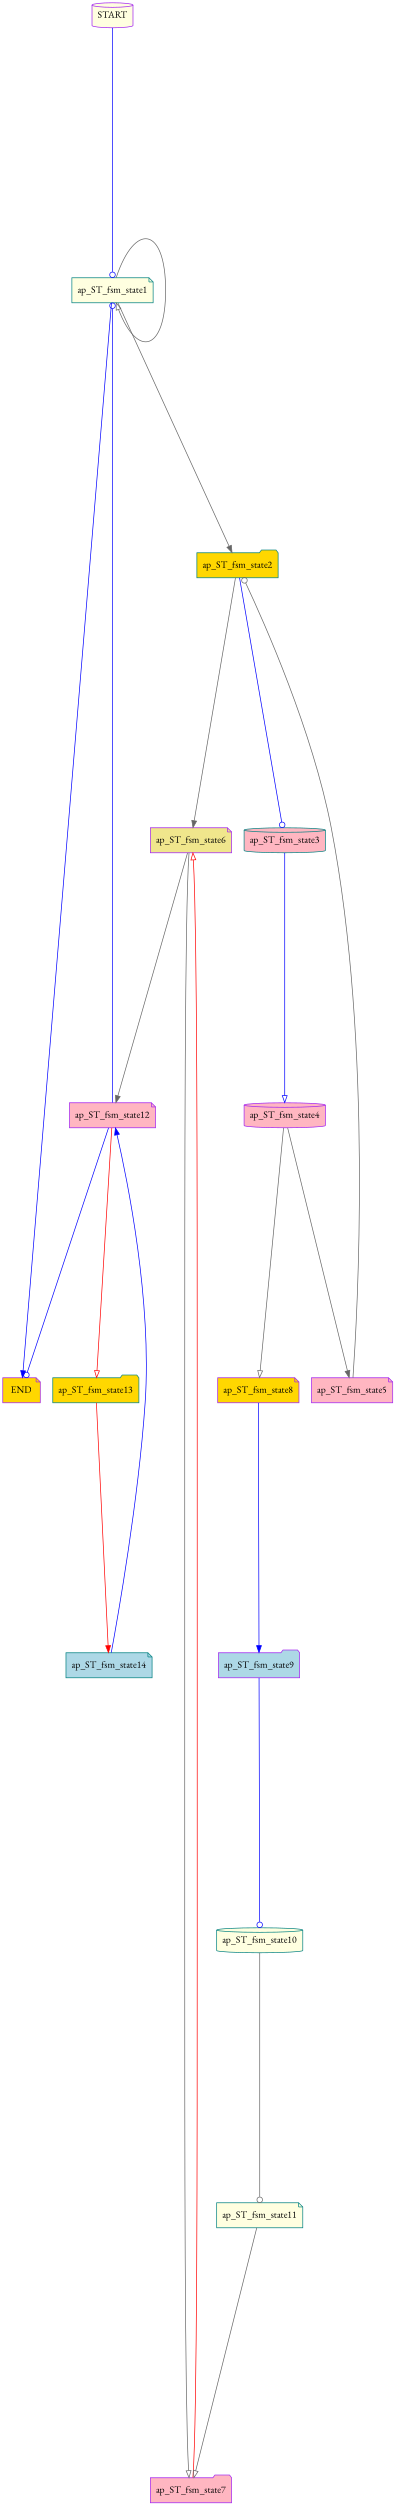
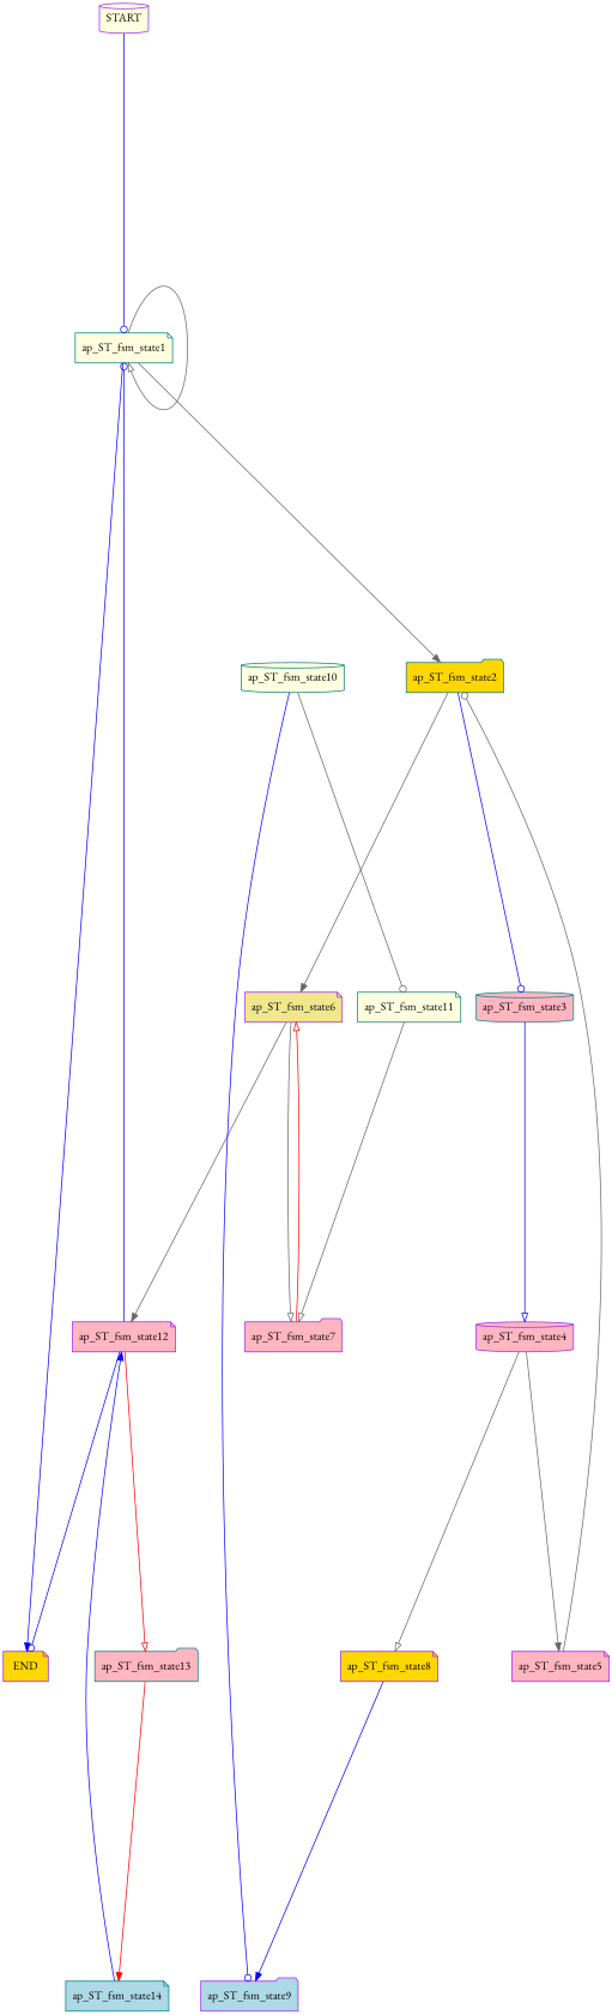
  digraph {
    fontname="EB Garamond"
    ranksep=5.0
    node [color=purple fillcolor=lightpink fontname="EB Garamond" shape=note style=filled]
    edge [arrowhead=normal color=gray40 fontname="EB Garamond"]
    START [fillcolor=lightyellow shape=cylinder]
    ap_ST_fsm_state1 [color=teal fillcolor=lightyellow]
    ap_ST_fsm_state2 [color=teal fillcolor=gold shape=folder]
    END [fillcolor=gold]
    ap_ST_fsm_state6 [fillcolor=khaki]
    ap_ST_fsm_state3 [color=teal shape=cylinder]
    ap_ST_fsm_state12
    ap_ST_fsm_state7 [shape=folder]
    ap_ST_fsm_state4 [shape=cylinder]
-   ap_ST_fsm_state13 [color=teal fillcolor=gold shape=folder]
+   ap_ST_fsm_state13 [color=teal shape=folder]
    ap_ST_fsm_state5
    ap_ST_fsm_state8 [fillcolor=gold]
    ap_ST_fsm_state14 [color=teal fillcolor=lightblue]
    ap_ST_fsm_state9 [fillcolor=lightblue shape=folder]
    ap_ST_fsm_state10 [color=teal fillcolor=lightyellow shape=cylinder]
    ap_ST_fsm_state11 [color=teal fillcolor=lightyellow]
    START -> ap_ST_fsm_state1 [arrowhead=odot color=blue]
    ap_ST_fsm_state1 -> ap_ST_fsm_state1 [arrowhead=onormal]
    ap_ST_fsm_state1 -> ap_ST_fsm_state2
    ap_ST_fsm_state1 -> END [color=blue]
    ap_ST_fsm_state2 -> ap_ST_fsm_state6
    ap_ST_fsm_state2 -> ap_ST_fsm_state3 [arrowhead=odot color=blue]
    ap_ST_fsm_state6 -> ap_ST_fsm_state12
    ap_ST_fsm_state6 -> ap_ST_fsm_state7 [arrowhead=onormal]
    ap_ST_fsm_state3 -> ap_ST_fsm_state4 [arrowhead=onormal color=blue]
    ap_ST_fsm_state12 -> ap_ST_fsm_state1 [arrowhead=odot color=blue]
    ap_ST_fsm_state12 -> END [arrowhead=odot color=blue]
    ap_ST_fsm_state12 -> ap_ST_fsm_state13 [arrowhead=onormal color=red]
    ap_ST_fsm_state7 -> ap_ST_fsm_state6 [arrowhead=onormal color=red]
    ap_ST_fsm_state4 -> ap_ST_fsm_state5
    ap_ST_fsm_state4 -> ap_ST_fsm_state8 [arrowhead=onormal]
    ap_ST_fsm_state13 -> ap_ST_fsm_state14 [color=red]
    ap_ST_fsm_state5 -> ap_ST_fsm_state2 [arrowhead=odot]
    ap_ST_fsm_state8 -> ap_ST_fsm_state9 [color=blue]
    ap_ST_fsm_state14 -> ap_ST_fsm_state12 [color=blue]
-   ap_ST_fsm_state9 -> ap_ST_fsm_state10 [arrowhead=odot color=blue]
+   ap_ST_fsm_state10 -> ap_ST_fsm_state9 [arrowhead=odot color=blue]
    ap_ST_fsm_state10 -> ap_ST_fsm_state11 [arrowhead=odot]
    ap_ST_fsm_state11 -> ap_ST_fsm_state7 [arrowhead=onormal]
  }
